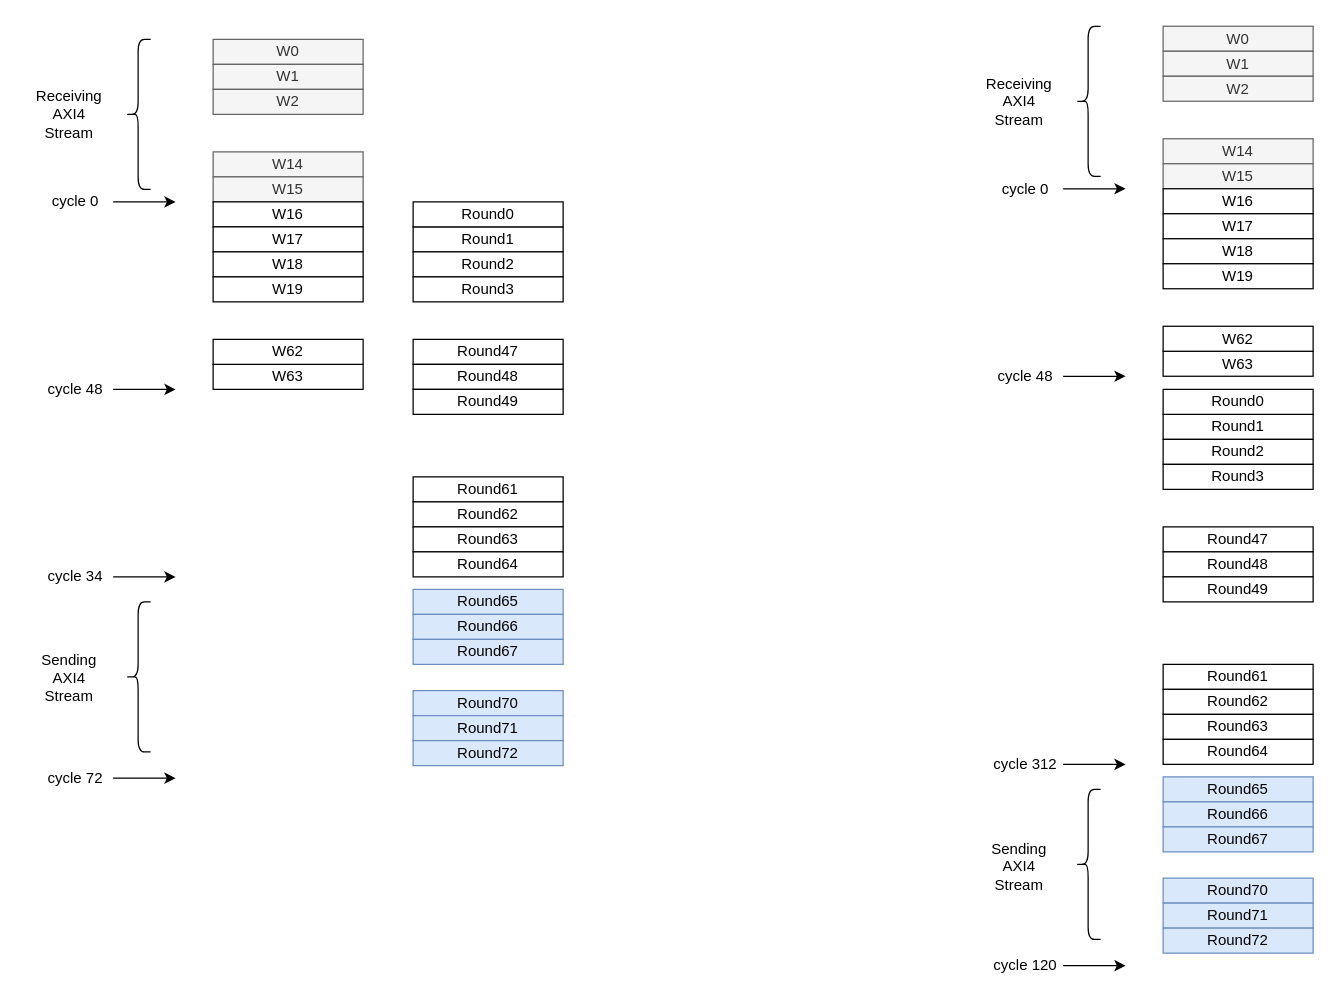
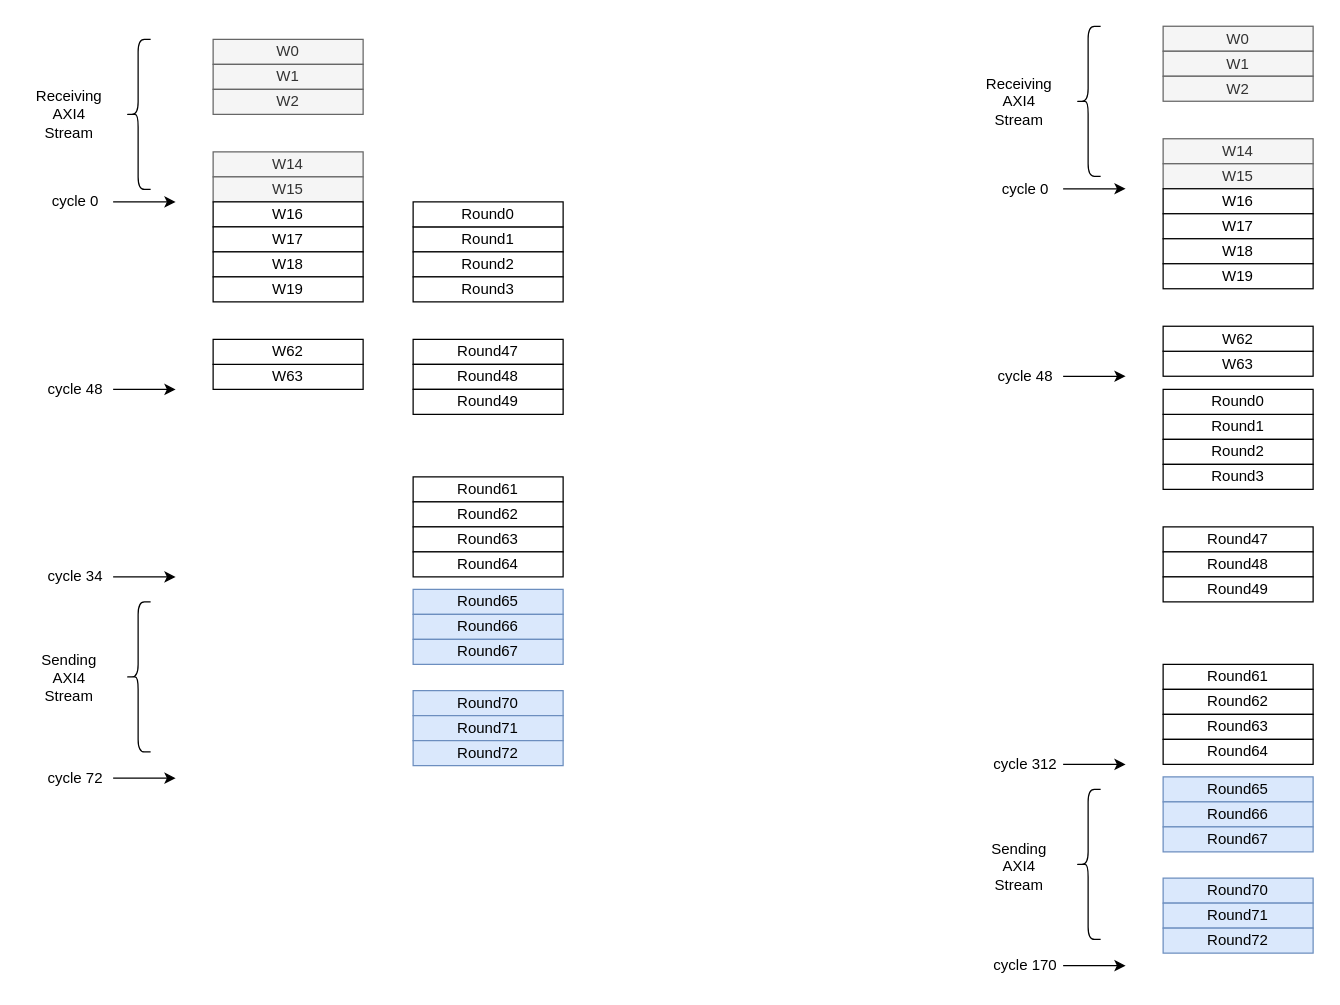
  <mxCell id="0" />
  <mxCell id="1" parent="0" />
  <mxCell id="2" value="W0" style="rounded=0;whiteSpace=wrap;html=1;fillColor=#f5f5f5;fontColor=#333333;strokeColor=#666666;" vertex="1" parent="1"><mxGeometry x="170" y="31" width="120" height="20" as="geometry" /></mxCell>
  <mxCell id="3" value="W1" style="rounded=0;whiteSpace=wrap;html=1;fillColor=#f5f5f5;fontColor=#333333;strokeColor=#666666;" vertex="1" parent="1"><mxGeometry x="170" y="51" width="120" height="20" as="geometry" /></mxCell>
  <mxCell id="4" value="W2" style="rounded=0;whiteSpace=wrap;html=1;fillColor=#f5f5f5;fontColor=#333333;strokeColor=#666666;" vertex="1" parent="1"><mxGeometry x="170" y="71" width="120" height="20" as="geometry" /></mxCell>
  <mxCell id="5" value="W14" style="rounded=0;whiteSpace=wrap;html=1;fillColor=#f5f5f5;fontColor=#333333;strokeColor=#666666;" vertex="1" parent="1"><mxGeometry x="170" y="121" width="120" height="20" as="geometry" /></mxCell>
  <mxCell id="6" value="W15" style="rounded=0;whiteSpace=wrap;html=1;fillColor=#f5f5f5;fontColor=#333333;strokeColor=#666666;" vertex="1" parent="1"><mxGeometry x="170" y="141" width="120" height="20" as="geometry" /></mxCell>
  <mxCell id="7" value="W16" style="rounded=0;whiteSpace=wrap;html=1;" vertex="1" parent="1"><mxGeometry x="170" y="161" width="120" height="20" as="geometry" /></mxCell>
  <mxCell id="8" value="W17" style="rounded=0;whiteSpace=wrap;html=1;" vertex="1" parent="1"><mxGeometry x="170" y="181" width="120" height="20" as="geometry" /></mxCell>
  <mxCell id="9" value="W18" style="rounded=0;whiteSpace=wrap;html=1;" vertex="1" parent="1"><mxGeometry x="170" y="201" width="120" height="20" as="geometry" /></mxCell>
  <mxCell id="10" value="W63" style="rounded=0;whiteSpace=wrap;html=1;" vertex="1" parent="1"><mxGeometry x="170" y="291" width="120" height="20" as="geometry" /></mxCell>
  <mxCell id="11" value="W62" style="rounded=0;whiteSpace=wrap;html=1;" vertex="1" parent="1"><mxGeometry x="170" y="271" width="120" height="20" as="geometry" /></mxCell>
  <mxCell id="12" value="Round1" style="rounded=0;whiteSpace=wrap;html=1;" vertex="1" parent="1"><mxGeometry x="330" y="181" width="120" height="20" as="geometry" /></mxCell>
  <mxCell id="13" value="Round2" style="rounded=0;whiteSpace=wrap;html=1;" vertex="1" parent="1"><mxGeometry x="330" y="201" width="120" height="20" as="geometry" /></mxCell>
  <mxCell id="14" value="Round3" style="rounded=0;whiteSpace=wrap;html=1;" vertex="1" parent="1"><mxGeometry x="330" y="221" width="120" height="20" as="geometry" /></mxCell>
  <mxCell id="15" value="W19" style="rounded=0;whiteSpace=wrap;html=1;" vertex="1" parent="1"><mxGeometry x="170" y="221" width="120" height="20" as="geometry" /></mxCell>
  <mxCell id="16" value="Round0" style="rounded=0;whiteSpace=wrap;html=1;" vertex="1" parent="1"><mxGeometry x="330" y="161" width="120" height="20" as="geometry" /></mxCell>
  <mxCell id="17" value="Round47" style="rounded=0;whiteSpace=wrap;html=1;" vertex="1" parent="1"><mxGeometry x="330" y="271" width="120" height="20" as="geometry" /></mxCell>
  <mxCell id="18" value="Round48" style="rounded=0;whiteSpace=wrap;html=1;" vertex="1" parent="1"><mxGeometry x="330" y="291" width="120" height="20" as="geometry" /></mxCell>
  <mxCell id="19" value="Round49" style="rounded=0;whiteSpace=wrap;html=1;" vertex="1" parent="1"><mxGeometry x="330" y="311" width="120" height="20" as="geometry" /></mxCell>
  <mxCell id="20" value="Round61" style="rounded=0;whiteSpace=wrap;html=1;" vertex="1" parent="1"><mxGeometry x="330" y="381" width="120" height="20" as="geometry" /></mxCell>
  <mxCell id="21" value="Round62" style="rounded=0;whiteSpace=wrap;html=1;" vertex="1" parent="1"><mxGeometry x="330" y="401" width="120" height="20" as="geometry" /></mxCell>
  <mxCell id="22" value="Round63" style="rounded=0;whiteSpace=wrap;html=1;" vertex="1" parent="1"><mxGeometry x="330" y="421" width="120" height="20" as="geometry" /></mxCell>
  <mxCell id="23" value="" style="endArrow=classic;html=1;rounded=0;" edge="1" parent="1"><mxGeometry width="50" height="50" relative="1" as="geometry"><mxPoint x="90" y="161" as="sourcePoint" /><mxPoint x="140" y="161" as="targetPoint" /></mxGeometry></mxCell>
  <mxCell id="24" value="cycle 0" style="text;html=1;align=center;verticalAlign=middle;whiteSpace=wrap;rounded=0;" vertex="1" parent="1"><mxGeometry x="30" y="151" width="60" height="20" as="geometry" /></mxCell>
  <mxCell id="25" value="" style="endArrow=classic;html=1;rounded=0;" edge="1" parent="1"><mxGeometry width="50" height="50" relative="1" as="geometry"><mxPoint x="90" y="311" as="sourcePoint" /><mxPoint x="140" y="311" as="targetPoint" /></mxGeometry></mxCell>
  <mxCell id="26" value="cycle 48" style="text;html=1;align=center;verticalAlign=middle;whiteSpace=wrap;rounded=0;" vertex="1" parent="1"><mxGeometry x="30" y="301" width="60" height="20" as="geometry" /></mxCell>
  <mxCell id="27" value="Round64" style="rounded=0;whiteSpace=wrap;html=1;" vertex="1" parent="1"><mxGeometry x="330" y="441" width="120" height="20" as="geometry" /></mxCell>
  <mxCell id="28" value="Round65" style="rounded=0;whiteSpace=wrap;html=1;fillColor=#dae8fc;strokeColor=#6c8ebf;" vertex="1" parent="1"><mxGeometry x="330" y="471" width="120" height="20" as="geometry" /></mxCell>
  <mxCell id="29" value="Round66" style="rounded=0;whiteSpace=wrap;html=1;fillColor=#dae8fc;strokeColor=#6c8ebf;" vertex="1" parent="1"><mxGeometry x="330" y="491" width="120" height="20" as="geometry" /></mxCell>
  <mxCell id="30" value="Round67" style="rounded=0;whiteSpace=wrap;html=1;fillColor=#dae8fc;strokeColor=#6c8ebf;" vertex="1" parent="1"><mxGeometry x="330" y="511" width="120" height="20" as="geometry" /></mxCell>
  <mxCell id="31" value="Round70" style="rounded=0;whiteSpace=wrap;html=1;fillColor=#dae8fc;strokeColor=#6c8ebf;" vertex="1" parent="1"><mxGeometry x="330" y="552" width="120" height="20" as="geometry" /></mxCell>
  <mxCell id="32" value="Round71" style="rounded=0;whiteSpace=wrap;html=1;fillColor=#dae8fc;strokeColor=#6c8ebf;" vertex="1" parent="1"><mxGeometry x="330" y="572" width="120" height="20" as="geometry" /></mxCell>
  <mxCell id="33" value="Round72" style="rounded=0;whiteSpace=wrap;html=1;fillColor=#dae8fc;strokeColor=#6c8ebf;" vertex="1" parent="1"><mxGeometry x="330" y="592" width="120" height="20" as="geometry" /></mxCell>
  <mxCell id="34" value="" style="endArrow=classic;html=1;rounded=0;" edge="1" parent="1"><mxGeometry width="50" height="50" relative="1" as="geometry"><mxPoint x="90" y="461" as="sourcePoint" /><mxPoint x="140" y="461" as="targetPoint" /></mxGeometry></mxCell>
  <mxCell id="35" value="cycle 34" style="text;html=1;align=center;verticalAlign=middle;whiteSpace=wrap;rounded=0;" vertex="1" parent="1"><mxGeometry x="30" y="451" width="60" height="20" as="geometry" /></mxCell>
  <mxCell id="36" value="" style="shape=curlyBracket;whiteSpace=wrap;html=1;rounded=1;labelPosition=left;verticalLabelPosition=middle;align=right;verticalAlign=middle;" vertex="1" parent="1"><mxGeometry x="100" y="31" width="20" height="120" as="geometry" /></mxCell>
  <mxCell id="37" value="&lt;div&gt;Receiving&lt;/div&gt;&lt;div&gt;AXI4 Stream&lt;br&gt;&lt;/div&gt;" style="text;html=1;align=center;verticalAlign=middle;whiteSpace=wrap;rounded=0;" vertex="1" parent="1"><mxGeometry x="20" y="81" width="70" height="20" as="geometry" /></mxCell>
  <mxCell id="38" value="" style="shape=curlyBracket;whiteSpace=wrap;html=1;rounded=1;labelPosition=left;verticalLabelPosition=middle;align=right;verticalAlign=middle;" vertex="1" parent="1"><mxGeometry x="100" y="481" width="20" height="120" as="geometry" /></mxCell>
  <mxCell id="39" value="Sending AXI4 Stream" style="text;html=1;align=center;verticalAlign=middle;whiteSpace=wrap;rounded=0;" vertex="1" parent="1"><mxGeometry x="20" y="532" width="70" height="20" as="geometry" /></mxCell>
  <mxCell id="40" value="W0" style="rounded=0;whiteSpace=wrap;html=1;fillColor=#f5f5f5;fontColor=#333333;strokeColor=#666666;" vertex="1" parent="1"><mxGeometry x="930" y="20.5" width="120" height="20" as="geometry" /></mxCell>
  <mxCell id="41" value="W1" style="rounded=0;whiteSpace=wrap;html=1;fillColor=#f5f5f5;fontColor=#333333;strokeColor=#666666;" vertex="1" parent="1"><mxGeometry x="930" y="40.5" width="120" height="20" as="geometry" /></mxCell>
  <mxCell id="42" value="W2" style="rounded=0;whiteSpace=wrap;html=1;fillColor=#f5f5f5;fontColor=#333333;strokeColor=#666666;" vertex="1" parent="1"><mxGeometry x="930" y="60.5" width="120" height="20" as="geometry" /></mxCell>
  <mxCell id="43" value="W14" style="rounded=0;whiteSpace=wrap;html=1;fillColor=#f5f5f5;fontColor=#333333;strokeColor=#666666;" vertex="1" parent="1"><mxGeometry x="930" y="110.5" width="120" height="20" as="geometry" /></mxCell>
  <mxCell id="44" value="W15" style="rounded=0;whiteSpace=wrap;html=1;fillColor=#f5f5f5;fontColor=#333333;strokeColor=#666666;" vertex="1" parent="1"><mxGeometry x="930" y="130.5" width="120" height="20" as="geometry" /></mxCell>
  <mxCell id="45" value="W16" style="rounded=0;whiteSpace=wrap;html=1;" vertex="1" parent="1"><mxGeometry x="930" y="150.5" width="120" height="20" as="geometry" /></mxCell>
  <mxCell id="46" value="W17" style="rounded=0;whiteSpace=wrap;html=1;" vertex="1" parent="1"><mxGeometry x="930" y="170.5" width="120" height="20" as="geometry" /></mxCell>
  <mxCell id="47" value="W18" style="rounded=0;whiteSpace=wrap;html=1;" vertex="1" parent="1"><mxGeometry x="930" y="190.5" width="120" height="20" as="geometry" /></mxCell>
  <mxCell id="48" value="W63" style="rounded=0;whiteSpace=wrap;html=1;" vertex="1" parent="1"><mxGeometry x="930" y="280.5" width="120" height="20" as="geometry" /></mxCell>
  <mxCell id="49" value="W62" style="rounded=0;whiteSpace=wrap;html=1;" vertex="1" parent="1"><mxGeometry x="930" y="260.5" width="120" height="20" as="geometry" /></mxCell>
  <mxCell id="50" value="Round1" style="rounded=0;whiteSpace=wrap;html=1;" vertex="1" parent="1"><mxGeometry x="930" y="331" width="120" height="20" as="geometry" /></mxCell>
  <mxCell id="51" value="Round2" style="rounded=0;whiteSpace=wrap;html=1;" vertex="1" parent="1"><mxGeometry x="930" y="351" width="120" height="20" as="geometry" /></mxCell>
  <mxCell id="52" value="Round3" style="rounded=0;whiteSpace=wrap;html=1;" vertex="1" parent="1"><mxGeometry x="930" y="371" width="120" height="20" as="geometry" /></mxCell>
  <mxCell id="53" value="W19" style="rounded=0;whiteSpace=wrap;html=1;" vertex="1" parent="1"><mxGeometry x="930" y="210.5" width="120" height="20" as="geometry" /></mxCell>
  <mxCell id="54" value="Round0" style="rounded=0;whiteSpace=wrap;html=1;" vertex="1" parent="1"><mxGeometry x="930" y="311" width="120" height="20" as="geometry" /></mxCell>
  <mxCell id="55" value="Round47" style="rounded=0;whiteSpace=wrap;html=1;" vertex="1" parent="1"><mxGeometry x="930" y="421" width="120" height="20" as="geometry" /></mxCell>
  <mxCell id="56" value="Round48" style="rounded=0;whiteSpace=wrap;html=1;" vertex="1" parent="1"><mxGeometry x="930" y="441" width="120" height="20" as="geometry" /></mxCell>
  <mxCell id="57" value="Round49" style="rounded=0;whiteSpace=wrap;html=1;" vertex="1" parent="1"><mxGeometry x="930" y="461" width="120" height="20" as="geometry" /></mxCell>
  <mxCell id="58" value="Round61" style="rounded=0;whiteSpace=wrap;html=1;" vertex="1" parent="1"><mxGeometry x="930" y="531" width="120" height="20" as="geometry" /></mxCell>
  <mxCell id="59" value="Round62" style="rounded=0;whiteSpace=wrap;html=1;" vertex="1" parent="1"><mxGeometry x="930" y="551" width="120" height="20" as="geometry" /></mxCell>
  <mxCell id="60" value="Round63" style="rounded=0;whiteSpace=wrap;html=1;" vertex="1" parent="1"><mxGeometry x="930" y="571" width="120" height="20" as="geometry" /></mxCell>
  <mxCell id="61" value="" style="endArrow=classic;html=1;rounded=0;" edge="1" parent="1"><mxGeometry width="50" height="50" relative="1" as="geometry"><mxPoint x="850" y="150.5" as="sourcePoint" /><mxPoint x="900" y="150.5" as="targetPoint" /></mxGeometry></mxCell>
  <mxCell id="62" value="cycle 0" style="text;html=1;align=center;verticalAlign=middle;whiteSpace=wrap;rounded=0;" vertex="1" parent="1"><mxGeometry x="790" y="140.5" width="60" height="20" as="geometry" /></mxCell>
  <mxCell id="63" value="" style="endArrow=classic;html=1;rounded=0;" edge="1" parent="1"><mxGeometry width="50" height="50" relative="1" as="geometry"><mxPoint x="850" y="300.5" as="sourcePoint" /><mxPoint x="900" y="300.5" as="targetPoint" /></mxGeometry></mxCell>
  <mxCell id="64" value="cycle 48" style="text;html=1;align=center;verticalAlign=middle;whiteSpace=wrap;rounded=0;" vertex="1" parent="1"><mxGeometry x="790" y="290.5" width="60" height="20" as="geometry" /></mxCell>
  <mxCell id="65" value="Round64" style="rounded=0;whiteSpace=wrap;html=1;" vertex="1" parent="1"><mxGeometry x="930" y="591" width="120" height="20" as="geometry" /></mxCell>
  <mxCell id="66" value="Round65" style="rounded=0;whiteSpace=wrap;html=1;fillColor=#dae8fc;strokeColor=#6c8ebf;" vertex="1" parent="1"><mxGeometry x="930" y="621" width="120" height="20" as="geometry" /></mxCell>
  <mxCell id="67" value="Round66" style="rounded=0;whiteSpace=wrap;html=1;fillColor=#dae8fc;strokeColor=#6c8ebf;" vertex="1" parent="1"><mxGeometry x="930" y="641" width="120" height="20" as="geometry" /></mxCell>
  <mxCell id="68" value="Round67" style="rounded=0;whiteSpace=wrap;html=1;fillColor=#dae8fc;strokeColor=#6c8ebf;" vertex="1" parent="1"><mxGeometry x="930" y="661" width="120" height="20" as="geometry" /></mxCell>
  <mxCell id="69" value="Round70" style="rounded=0;whiteSpace=wrap;html=1;fillColor=#dae8fc;strokeColor=#6c8ebf;" vertex="1" parent="1"><mxGeometry x="930" y="702" width="120" height="20" as="geometry" /></mxCell>
  <mxCell id="70" value="Round71" style="rounded=0;whiteSpace=wrap;html=1;fillColor=#dae8fc;strokeColor=#6c8ebf;" vertex="1" parent="1"><mxGeometry x="930" y="722" width="120" height="20" as="geometry" /></mxCell>
  <mxCell id="71" value="Round72" style="rounded=0;whiteSpace=wrap;html=1;fillColor=#dae8fc;strokeColor=#6c8ebf;" vertex="1" parent="1"><mxGeometry x="930" y="742" width="120" height="20" as="geometry" /></mxCell>
  <mxCell id="72" value="" style="endArrow=classic;html=1;rounded=0;" edge="1" parent="1"><mxGeometry width="50" height="50" relative="1" as="geometry"><mxPoint x="850" y="611" as="sourcePoint" /><mxPoint x="900" y="611" as="targetPoint" /></mxGeometry></mxCell>
  <mxCell id="73" value="cycle 312" style="text;html=1;align=center;verticalAlign=middle;whiteSpace=wrap;rounded=0;" vertex="1" parent="1"><mxGeometry x="790" y="601" width="60" height="20" as="geometry" /></mxCell>
  <mxCell id="74" value="" style="shape=curlyBracket;whiteSpace=wrap;html=1;rounded=1;labelPosition=left;verticalLabelPosition=middle;align=right;verticalAlign=middle;" vertex="1" parent="1"><mxGeometry x="860" y="20.5" width="20" height="120" as="geometry" /></mxCell>
  <mxCell id="75" value="&lt;div&gt;Receiving&lt;/div&gt;&lt;div&gt;AXI4 Stream&lt;br&gt;&lt;/div&gt;" style="text;html=1;align=center;verticalAlign=middle;whiteSpace=wrap;rounded=0;" vertex="1" parent="1"><mxGeometry x="780" y="70.5" width="70" height="20" as="geometry" /></mxCell>
  <mxCell id="76" value="" style="shape=curlyBracket;whiteSpace=wrap;html=1;rounded=1;labelPosition=left;verticalLabelPosition=middle;align=right;verticalAlign=middle;" vertex="1" parent="1"><mxGeometry x="860" y="631" width="20" height="120" as="geometry" /></mxCell>
  <mxCell id="77" value="Sending AXI4 Stream" style="text;html=1;align=center;verticalAlign=middle;whiteSpace=wrap;rounded=0;" vertex="1" parent="1"><mxGeometry x="780" y="683" width="70" height="20" as="geometry" /></mxCell>
  <mxCell id="78" value="" style="endArrow=classic;html=1;rounded=0;" edge="1" parent="1"><mxGeometry width="50" height="50" relative="1" as="geometry"><mxPoint x="850" y="772" as="sourcePoint" /><mxPoint x="900" y="772" as="targetPoint" /></mxGeometry></mxCell>
- <mxCell id="79" value="cycle 120" style="text;html=1;align=center;verticalAlign=middle;whiteSpace=wrap;rounded=0;" vertex="1" parent="1"><mxGeometry x="790" y="762" width="60" height="20" as="geometry" /></mxCell>
+ <mxCell id="79" value="cycle 170" style="text;html=1;align=center;verticalAlign=middle;whiteSpace=wrap;rounded=0;" vertex="1" parent="1"><mxGeometry x="790" y="762" width="60" height="20" as="geometry" /></mxCell>
  <mxCell id="80" value="" style="endArrow=classic;html=1;rounded=0;" edge="1" parent="1"><mxGeometry width="50" height="50" relative="1" as="geometry"><mxPoint x="90" y="622" as="sourcePoint" /><mxPoint x="140" y="622" as="targetPoint" /></mxGeometry></mxCell>
  <mxCell id="81" value="cycle 72" style="text;html=1;align=center;verticalAlign=middle;whiteSpace=wrap;rounded=0;" vertex="1" parent="1"><mxGeometry x="30" y="612" width="60" height="20" as="geometry" /></mxCell>
